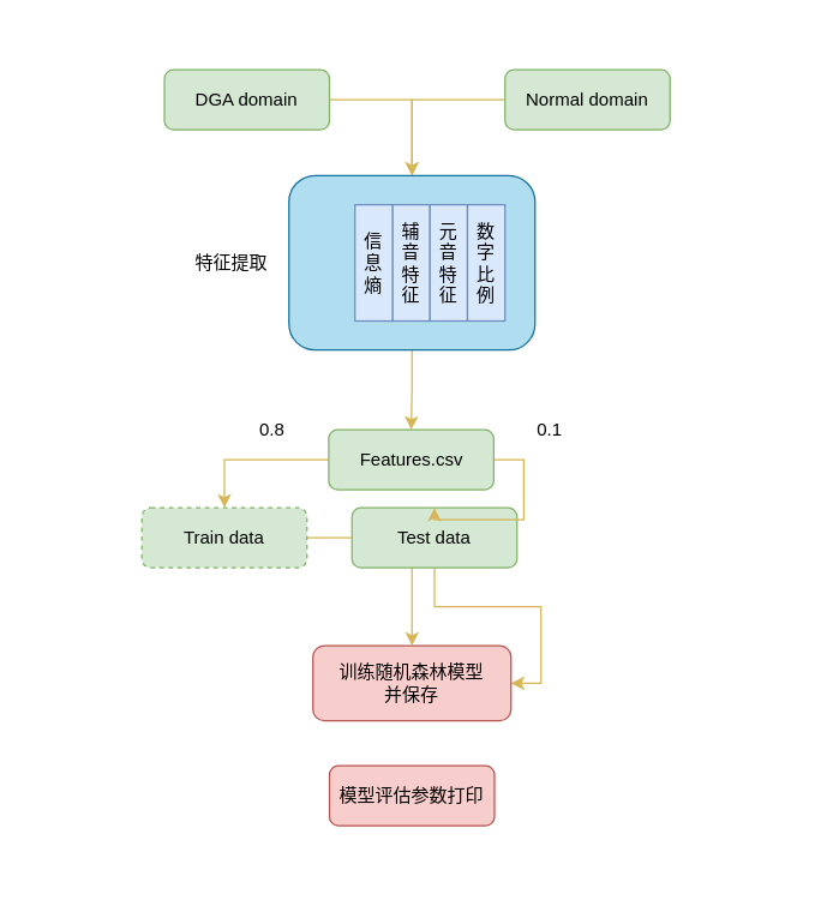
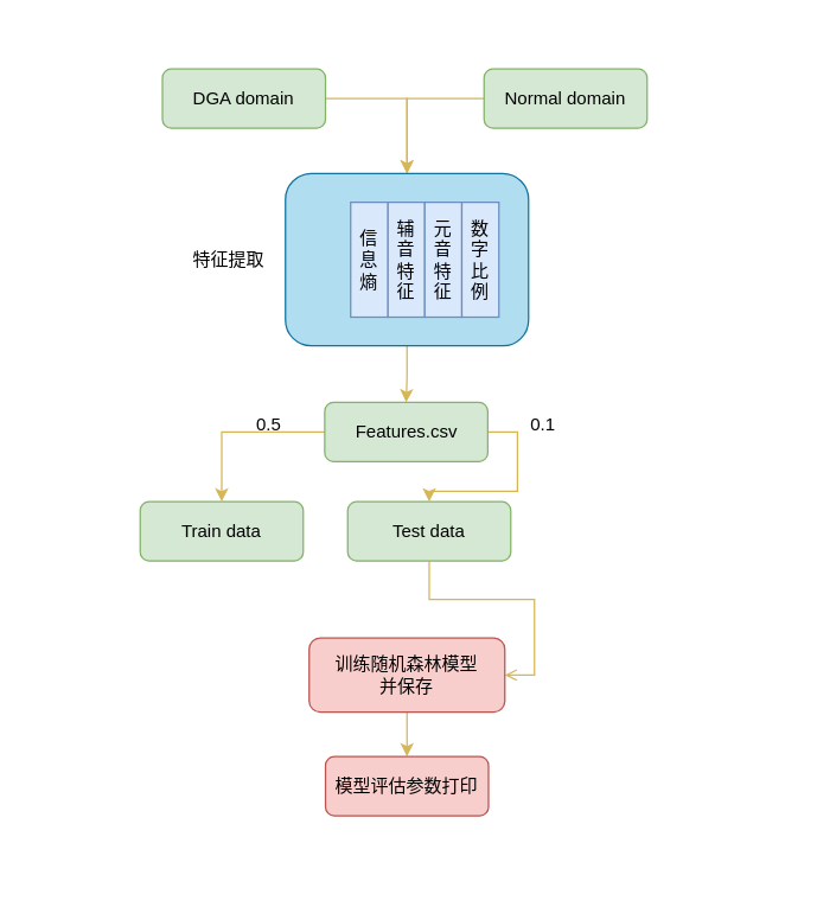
  <mxCell id="0" />
  <mxCell id="1" parent="0" />
  <mxCell id="2" style="edgeStyle=orthogonalEdgeStyle;rounded=0;orthogonalLoop=1;jettySize=auto;html=1;exitX=1;exitY=0.5;exitDx=0;exitDy=0;entryX=0.5;entryY=0;entryDx=0;entryDy=0;fillColor=#fff2cc;strokeColor=#d6b656;" edge="1" parent="1" source="3" target="11"><mxGeometry relative="1" as="geometry" /></mxCell>
  <mxCell id="3" value="DGA domain" style="rounded=1;whiteSpace=wrap;html=1;fillColor=#d5e8d4;strokeColor=#82b366;" vertex="1" parent="1"><mxGeometry x="109" y="46" width="110" height="40" as="geometry" /></mxCell>
  <mxCell id="4" style="edgeStyle=orthogonalEdgeStyle;rounded=0;orthogonalLoop=1;jettySize=auto;html=1;fillColor=#fff2cc;strokeColor=#d6b656;" edge="1" parent="1" source="5" target="11"><mxGeometry relative="1" as="geometry"><Array as="points"><mxPoint x="274" y="66" /></Array></mxGeometry></mxCell>
- <mxCell id="5" value="Normal domain" style="rounded=1;whiteSpace=wrap;html=1;fillColor=#d5e8d4;strokeColor=#82b366;" vertex="1" parent="1"><mxGeometry x="336" y="46" width="110" height="40" as="geometry" /></mxCell>
- <mxCell id="6" style="edgeStyle=orthogonalEdgeStyle;rounded=0;orthogonalLoop=1;jettySize=auto;html=1;entryX=0.5;entryY=0;entryDx=0;entryDy=0;fillColor=#fff2cc;strokeColor=#d6b656;" edge="1" parent="1" source="7" target="23"><mxGeometry relative="1" as="geometry" /></mxCell>
- <mxCell id="7" value="Train data" style="rounded=1;whiteSpace=wrap;html=1;fillColor=#d5e8d4;strokeColor=#82b366;dashed=1;" vertex="1" parent="1"><mxGeometry x="94" y="338" width="110" height="40" as="geometry" /></mxCell>
- <mxCell id="8" style="edgeStyle=orthogonalEdgeStyle;rounded=0;orthogonalLoop=1;jettySize=auto;html=1;entryX=1;entryY=0.5;entryDx=0;entryDy=0;exitX=0.5;exitY=1;exitDx=0;exitDy=0;fillColor=#fff2cc;strokeColor=#d6b656;" edge="1" parent="1" source="9" target="23"><mxGeometry relative="1" as="geometry" /></mxCell>
+ <mxCell id="5" value="Normal domain" style="rounded=1;whiteSpace=wrap;html=1;fillColor=#d5e8d4;strokeColor=#82b366;" vertex="1" parent="1"><mxGeometry x="326" y="46" width="110" height="40" as="geometry" /></mxCell>
+ <mxCell id="7" value="Train data" style="rounded=1;whiteSpace=wrap;html=1;fillColor=#d5e8d4;strokeColor=#82b366;" vertex="1" parent="1"><mxGeometry x="94" y="338" width="110" height="40" as="geometry" /></mxCell>
+ <mxCell id="8" style="edgeStyle=orthogonalEdgeStyle;rounded=0;orthogonalLoop=1;jettySize=auto;html=1;entryX=1;entryY=0.5;entryDx=0;entryDy=0;exitX=0.5;exitY=1;exitDx=0;exitDy=0;fillColor=#fff2cc;strokeColor=#d6b656;endArrow=open;" edge="1" parent="1" source="9" target="23"><mxGeometry relative="1" as="geometry" /></mxCell>
  <mxCell id="9" value="Test data" style="rounded=1;whiteSpace=wrap;html=1;fillColor=#d5e8d4;strokeColor=#82b366;" vertex="1" parent="1"><mxGeometry x="234" y="338" width="110" height="40" as="geometry" /></mxCell>
  <mxCell id="10" style="edgeStyle=orthogonalEdgeStyle;rounded=0;orthogonalLoop=1;jettySize=auto;html=1;entryX=0.5;entryY=0;entryDx=0;entryDy=0;fillColor=#fff2cc;strokeColor=#d6b656;" edge="1" parent="1" source="11" target="18"><mxGeometry relative="1" as="geometry" /></mxCell>
  <mxCell id="11" value="" style="rounded=1;whiteSpace=wrap;html=1;fillColor=#b1ddf0;strokeColor=#10739e;" vertex="1" parent="1"><mxGeometry x="192" y="116.63" width="164" height="116.25" as="geometry" /></mxCell>
  <mxCell id="12" value="辅音特征" style="rounded=0;whiteSpace=wrap;html=1;direction=south;fillColor=#dae8fc;strokeColor=#6c8ebf;" vertex="1" parent="1"><mxGeometry x="261" y="136" width="25" height="77.5" as="geometry" /></mxCell>
  <mxCell id="13" value="信息熵" style="rounded=0;whiteSpace=wrap;html=1;direction=south;fillColor=#dae8fc;strokeColor=#6c8ebf;" vertex="1" parent="1"><mxGeometry x="236" y="136" width="25" height="77.5" as="geometry" /></mxCell>
  <mxCell id="14" value="元音特征" style="rounded=0;whiteSpace=wrap;html=1;direction=south;fillColor=#dae8fc;strokeColor=#6c8ebf;" vertex="1" parent="1"><mxGeometry x="286" y="136" width="25" height="77.5" as="geometry" /></mxCell>
  <mxCell id="15" value="数字比例" style="rounded=0;whiteSpace=wrap;html=1;direction=south;fillColor=#dae8fc;strokeColor=#6c8ebf;" vertex="1" parent="1"><mxGeometry x="311" y="136" width="25" height="77.5" as="geometry" /></mxCell>
  <mxCell id="16" style="edgeStyle=orthogonalEdgeStyle;rounded=0;orthogonalLoop=1;jettySize=auto;html=1;exitX=0;exitY=0.5;exitDx=0;exitDy=0;fillColor=#fff2cc;strokeColor=#d6b656;" edge="1" parent="1" source="18" target="7"><mxGeometry relative="1" as="geometry" /></mxCell>
  <mxCell id="17" style="edgeStyle=orthogonalEdgeStyle;rounded=0;orthogonalLoop=1;jettySize=auto;html=1;exitX=1;exitY=0.5;exitDx=0;exitDy=0;entryX=0.5;entryY=0;entryDx=0;entryDy=0;fillColor=#fff2cc;strokeColor=#d6b656;" edge="1" parent="1" source="18" target="9"><mxGeometry relative="1" as="geometry" /></mxCell>
- <mxCell id="18" value="Features.csv" style="rounded=1;whiteSpace=wrap;html=1;fillColor=#d5e8d4;strokeColor=#82b366;" vertex="1" parent="1"><mxGeometry x="218.5" y="286" width="110" height="40" as="geometry" /></mxCell>
- <mxCell id="19" value="0.8" style="text;html=1;strokeColor=none;fillColor=none;align=center;verticalAlign=middle;whiteSpace=wrap;rounded=0;" vertex="1" parent="1"><mxGeometry x="151" y="271" width="60" height="30" as="geometry" /></mxCell>
+ <mxCell id="18" value="Features.csv" style="rounded=1;whiteSpace=wrap;html=1;fillColor=#d5e8d4;strokeColor=#82b366;" vertex="1" parent="1"><mxGeometry x="218.5" y="271" width="110" height="40" as="geometry" /></mxCell>
+ <mxCell id="19" value="0.5" style="text;html=1;strokeColor=none;fillColor=none;align=center;verticalAlign=middle;whiteSpace=wrap;rounded=0;" vertex="1" parent="1"><mxGeometry x="151" y="271" width="60" height="30" as="geometry" /></mxCell>
  <mxCell id="20" value="0.1" style="text;html=1;strokeColor=none;fillColor=none;align=center;verticalAlign=middle;whiteSpace=wrap;rounded=0;" vertex="1" parent="1"><mxGeometry x="336" y="271" width="60" height="30" as="geometry" /></mxCell>
  <mxCell id="21" value="特征提取" style="text;html=1;strokeColor=none;fillColor=none;align=center;verticalAlign=middle;whiteSpace=wrap;rounded=0;rotation=90;horizontal=0;" vertex="1" parent="1"><mxGeometry x="139" y="144.75" width="30" height="60" as="geometry" /></mxCell>
+ <mxCell id="22" style="edgeStyle=orthogonalEdgeStyle;rounded=0;orthogonalLoop=1;jettySize=auto;html=1;exitX=0.5;exitY=1;exitDx=0;exitDy=0;entryX=0.5;entryY=0;entryDx=0;entryDy=0;fillColor=#fff2cc;strokeColor=#d6b656;" edge="1" parent="1" source="23" target="24"><mxGeometry relative="1" as="geometry" /></mxCell>
  <mxCell id="23" value="训练随机森林模型&lt;br&gt;并保存" style="rounded=1;whiteSpace=wrap;html=1;fillColor=#f8cecc;strokeColor=#b85450;" vertex="1" parent="1"><mxGeometry x="208" y="430" width="132" height="50" as="geometry" /></mxCell>
  <mxCell id="24" value="模型评估参数打印" style="rounded=1;whiteSpace=wrap;html=1;fillColor=#f8cecc;strokeColor=#b85450;" vertex="1" parent="1"><mxGeometry x="219" y="510" width="110" height="40" as="geometry" /></mxCell>
  <mxCell id="25" value="" style="rounded=0;whiteSpace=wrap;html=1;fillColor=none;strokeColor=none;" vertex="1" parent="1"><mxGeometry x="20" width="509" height="570" as="geometry" y="20" /></mxCell>
